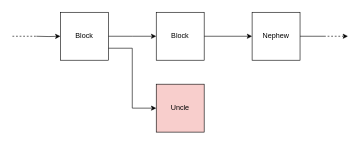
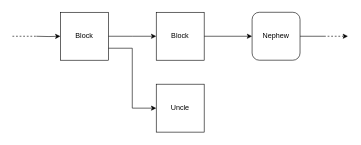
  <mxCell id="0" />
  <mxCell id="1" parent="0" />
  <mxCell id="2" style="edgeStyle=orthogonalEdgeStyle;rounded=0;orthogonalLoop=1;jettySize=auto;html=1;entryX=0;entryY=0.5;entryDx=0;entryDy=0;" edge="1" parent="1" target="5"><mxGeometry relative="1" as="geometry"><mxPoint x="40" y="60" as="targetPoint" /><mxPoint x="60" y="60" as="sourcePoint" /></mxGeometry></mxCell>
  <mxCell id="3" style="edgeStyle=orthogonalEdgeStyle;rounded=0;orthogonalLoop=1;jettySize=auto;html=1;" edge="1" parent="1" source="5"><mxGeometry relative="1" as="geometry"><mxPoint x="260" y="60" as="targetPoint" /></mxGeometry></mxCell>
  <mxCell id="4" style="rounded=0;orthogonalLoop=1;jettySize=auto;html=1;exitX=1;exitY=0.75;exitDx=0;exitDy=0;edgeStyle=orthogonalEdgeStyle;" edge="1" parent="1" source="5"><mxGeometry relative="1" as="geometry"><mxPoint x="260" y="180" as="targetPoint" /><Array as="points"><mxPoint x="220" y="80" /><mxPoint x="220" y="180" /></Array></mxGeometry></mxCell>
  <mxCell id="5" value="Block" style="rounded=0;whiteSpace=wrap;html=1;" vertex="1" parent="1"><mxGeometry x="100" y="20" width="80" height="80" as="geometry" /></mxCell>
  <mxCell id="6" value="" style="endArrow=none;dashed=1;html=1;" edge="1" parent="1"><mxGeometry width="50" height="50" relative="1" as="geometry"><mxPoint x="20" y="60" as="sourcePoint" /><mxPoint x="60" y="60" as="targetPoint" /></mxGeometry></mxCell>
- <mxCell id="7" value="Uncle" style="rounded=0;whiteSpace=wrap;html=1;fillColor=#f8cecc;" vertex="1" parent="1"><mxGeometry x="260" y="140" width="80" height="80" as="geometry" /></mxCell>
+ <mxCell id="7" value="Uncle" style="rounded=0;whiteSpace=wrap;html=1;" vertex="1" parent="1"><mxGeometry x="260" y="140" width="80" height="80" as="geometry" /></mxCell>
  <mxCell id="8" value="" style="edgeStyle=orthogonalEdgeStyle;rounded=0;orthogonalLoop=1;jettySize=auto;html=1;strokeColor=#000000;" edge="1" parent="1" source="9" target="11"><mxGeometry relative="1" as="geometry" /></mxCell>
  <mxCell id="9" value="Block" style="rounded=0;whiteSpace=wrap;html=1;" vertex="1" parent="1"><mxGeometry x="260" y="20" width="80" height="80" as="geometry" /></mxCell>
  <mxCell id="10" value="" style="edgeStyle=orthogonalEdgeStyle;rounded=0;orthogonalLoop=1;jettySize=auto;html=1;strokeColor=#000000;endArrow=none;endFill=0;" edge="1" parent="1" source="11"><mxGeometry relative="1" as="geometry"><mxPoint x="540" y="60" as="targetPoint" /></mxGeometry></mxCell>
- <mxCell id="11" value="Nephew" style="rounded=0;whiteSpace=wrap;html=1;" vertex="1" parent="1"><mxGeometry x="420" y="20" width="80" height="80" as="geometry" /></mxCell>
+ <mxCell id="11" value="Nephew" style="whiteSpace=wrap;html=1;rounded=1;" vertex="1" parent="1"><mxGeometry x="420" y="20" width="80" height="80" as="geometry" /></mxCell>
  <mxCell id="12" value="" style="edgeStyle=orthogonalEdgeStyle;rounded=0;orthogonalLoop=1;jettySize=auto;html=1;strokeColor=#000000;endArrow=classic;endFill=1;dashed=1;" edge="1" parent="1"><mxGeometry relative="1" as="geometry"><mxPoint x="540" y="60" as="sourcePoint" /><mxPoint x="580" y="60" as="targetPoint" /><Array as="points"><mxPoint x="550" y="60" /><mxPoint x="550" y="60" /></Array></mxGeometry></mxCell>
